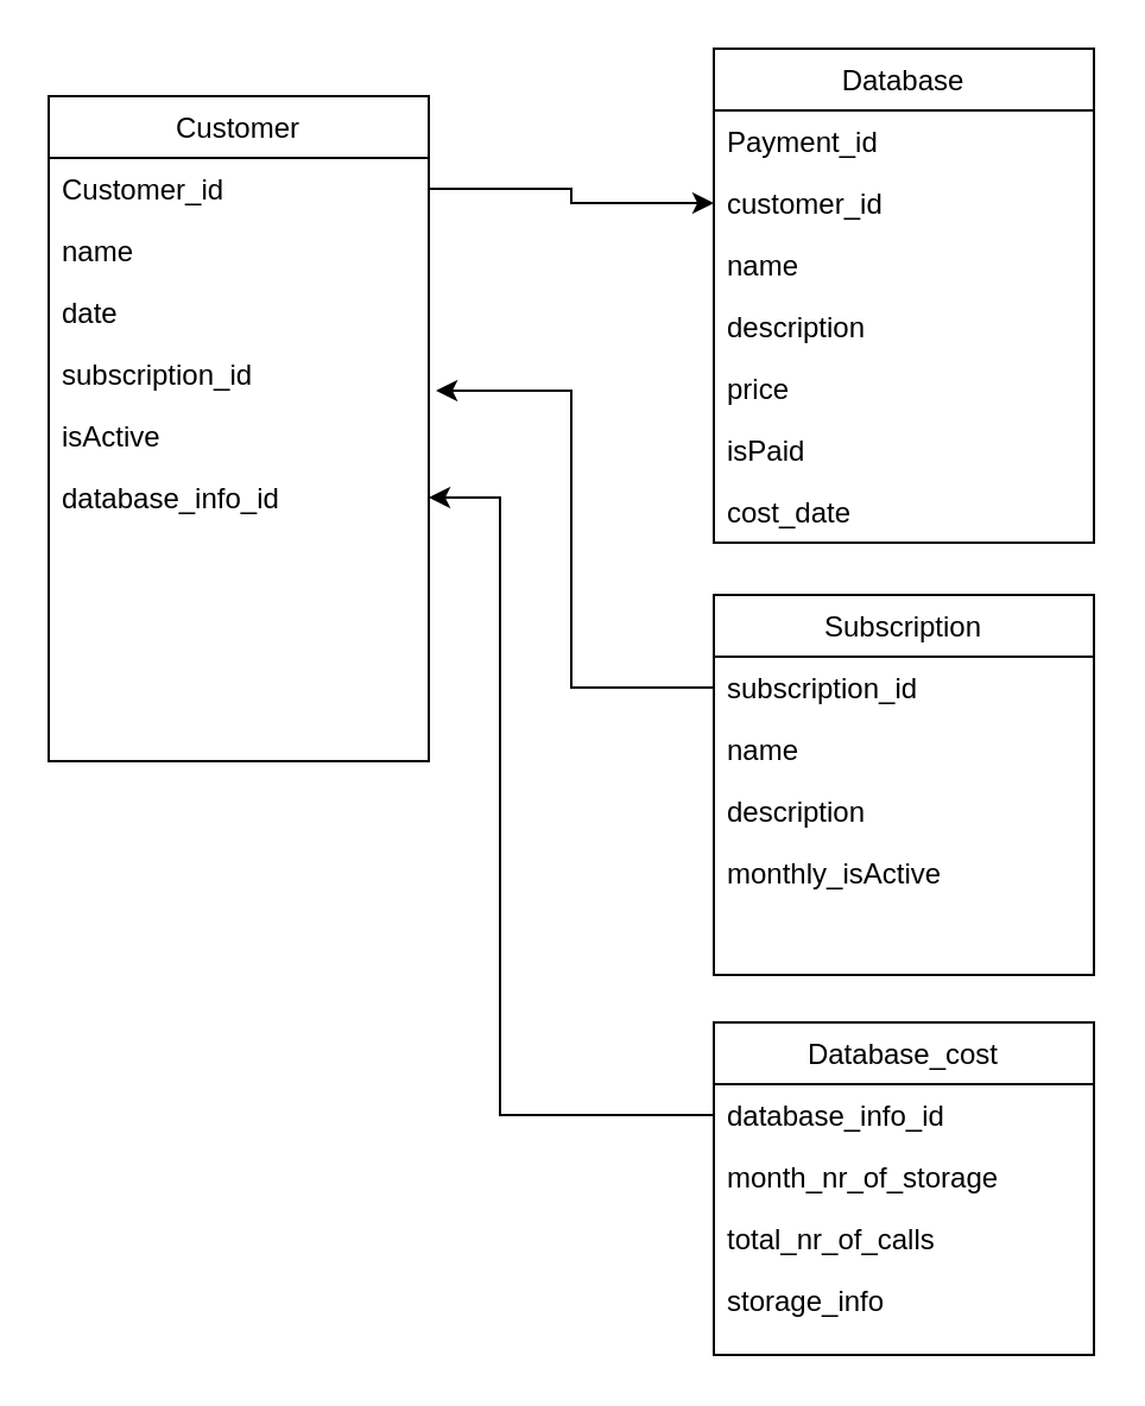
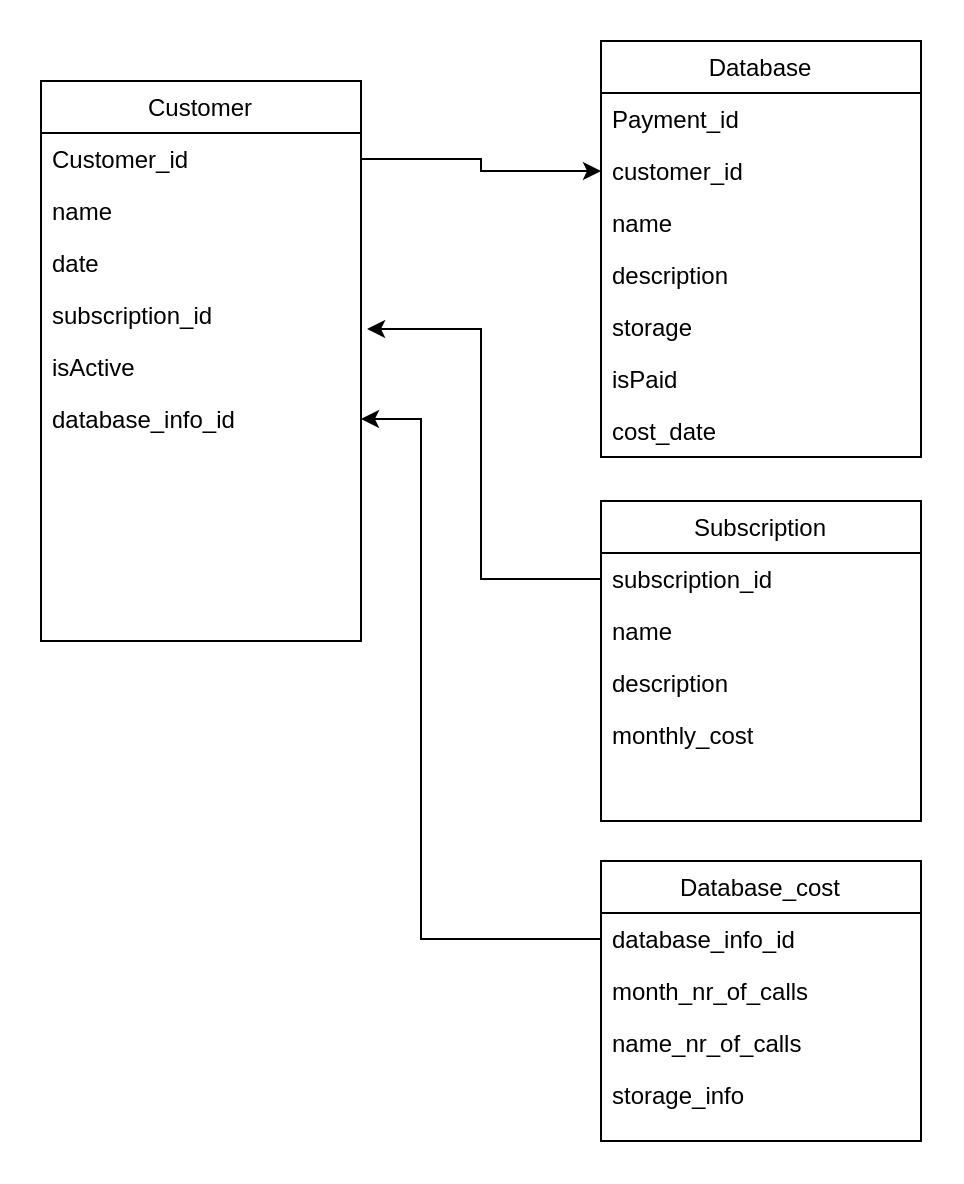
  <mxCell id="0" />
  <mxCell id="1" parent="0" />
  <mxCell id="2" value="Customer" style="swimlane;fontStyle=0;align=center;verticalAlign=top;childLayout=stackLayout;horizontal=1;startSize=26;horizontalStack=0;resizeParent=1;resizeLast=0;collapsible=1;marginBottom=0;rounded=0;shadow=0;strokeWidth=1;" vertex="1" parent="1"><mxGeometry x="20" y="40" width="160" height="280" as="geometry"><mxRectangle x="550" y="140" width="160" height="26" as="alternateBounds" /></mxGeometry></mxCell>
  <mxCell id="3" value="Customer_id" style="text;align=left;verticalAlign=top;spacingLeft=4;spacingRight=4;overflow=hidden;rotatable=0;points=[[0,0.5],[1,0.5]];portConstraint=eastwest;" vertex="1" parent="2"><mxGeometry y="26" width="160" height="26" as="geometry" /></mxCell>
  <mxCell id="4" value="name" style="text;align=left;verticalAlign=top;spacingLeft=4;spacingRight=4;overflow=hidden;rotatable=0;points=[[0,0.5],[1,0.5]];portConstraint=eastwest;rounded=0;shadow=0;html=0;" vertex="1" parent="2"><mxGeometry y="52" width="160" height="26" as="geometry" /></mxCell>
  <mxCell id="5" value="date" style="text;align=left;verticalAlign=top;spacingLeft=4;spacingRight=4;overflow=hidden;rotatable=0;points=[[0,0.5],[1,0.5]];portConstraint=eastwest;rounded=0;shadow=0;html=0;" vertex="1" parent="2"><mxGeometry y="78" width="160" height="26" as="geometry" /></mxCell>
  <mxCell id="6" value="subscription_id" style="text;align=left;verticalAlign=top;spacingLeft=4;spacingRight=4;overflow=hidden;rotatable=0;points=[[0,0.5],[1,0.5]];portConstraint=eastwest;rounded=0;shadow=0;html=0;" vertex="1" parent="2"><mxGeometry y="104" width="160" height="26" as="geometry" /></mxCell>
  <mxCell id="7" value="isActive" style="text;align=left;verticalAlign=top;spacingLeft=4;spacingRight=4;overflow=hidden;rotatable=0;points=[[0,0.5],[1,0.5]];portConstraint=eastwest;rounded=0;shadow=0;html=0;" vertex="1" parent="2"><mxGeometry y="130" width="160" height="26" as="geometry" /></mxCell>
  <mxCell id="8" value="database_info_id" style="text;align=left;verticalAlign=top;spacingLeft=4;spacingRight=4;overflow=hidden;rotatable=0;points=[[0,0.5],[1,0.5]];portConstraint=eastwest;rounded=0;shadow=0;html=0;" vertex="1" parent="2"><mxGeometry y="156" width="160" height="26" as="geometry" /></mxCell>
  <mxCell id="9" value="Subscription" style="swimlane;fontStyle=0;align=center;verticalAlign=top;childLayout=stackLayout;horizontal=1;startSize=26;horizontalStack=0;resizeParent=1;resizeLast=0;collapsible=1;marginBottom=0;rounded=0;shadow=0;strokeWidth=1;" vertex="1" parent="1"><mxGeometry x="300" y="250" width="160" height="160" as="geometry"><mxRectangle x="550" y="140" width="160" height="26" as="alternateBounds" /></mxGeometry></mxCell>
  <mxCell id="10" value="subscription_id" style="text;align=left;verticalAlign=top;spacingLeft=4;spacingRight=4;overflow=hidden;rotatable=0;points=[[0,0.5],[1,0.5]];portConstraint=eastwest;" vertex="1" parent="9"><mxGeometry y="26" width="160" height="26" as="geometry" /></mxCell>
  <mxCell id="11" value="name" style="text;align=left;verticalAlign=top;spacingLeft=4;spacingRight=4;overflow=hidden;rotatable=0;points=[[0,0.5],[1,0.5]];portConstraint=eastwest;rounded=0;shadow=0;html=0;" vertex="1" parent="9"><mxGeometry y="52" width="160" height="26" as="geometry" /></mxCell>
  <mxCell id="12" value="description" style="text;align=left;verticalAlign=top;spacingLeft=4;spacingRight=4;overflow=hidden;rotatable=0;points=[[0,0.5],[1,0.5]];portConstraint=eastwest;rounded=0;shadow=0;html=0;" vertex="1" parent="9"><mxGeometry y="78" width="160" height="26" as="geometry" /></mxCell>
- <mxCell id="13" value="monthly_isActive" style="text;align=left;verticalAlign=top;spacingLeft=4;spacingRight=4;overflow=hidden;rotatable=0;points=[[0,0.5],[1,0.5]];portConstraint=eastwest;rounded=0;shadow=0;html=0;" vertex="1" parent="9"><mxGeometry y="104" width="160" height="26" as="geometry" /></mxCell>
+ <mxCell id="13" value="monthly_cost" style="text;align=left;verticalAlign=top;spacingLeft=4;spacingRight=4;overflow=hidden;rotatable=0;points=[[0,0.5],[1,0.5]];portConstraint=eastwest;rounded=0;shadow=0;html=0;" vertex="1" parent="9"><mxGeometry y="104" width="160" height="26" as="geometry" /></mxCell>
  <mxCell id="14" value="Database_cost" style="swimlane;fontStyle=0;align=center;verticalAlign=top;childLayout=stackLayout;horizontal=1;startSize=26;horizontalStack=0;resizeParent=1;resizeLast=0;collapsible=1;marginBottom=0;rounded=0;shadow=0;strokeWidth=1;" vertex="1" parent="1"><mxGeometry x="300" y="430" width="160" height="140" as="geometry"><mxRectangle x="550" y="140" width="160" height="26" as="alternateBounds" /></mxGeometry></mxCell>
  <mxCell id="15" value="database_info_id" style="text;align=left;verticalAlign=top;spacingLeft=4;spacingRight=4;overflow=hidden;rotatable=0;points=[[0,0.5],[1,0.5]];portConstraint=eastwest;" vertex="1" parent="14"><mxGeometry y="26" width="160" height="26" as="geometry" /></mxCell>
- <mxCell id="16" value="month_nr_of_storage" style="text;align=left;verticalAlign=top;spacingLeft=4;spacingRight=4;overflow=hidden;rotatable=0;points=[[0,0.5],[1,0.5]];portConstraint=eastwest;rounded=0;shadow=0;html=0;" vertex="1" parent="14"><mxGeometry y="52" width="160" height="26" as="geometry" /></mxCell>
- <mxCell id="17" value="total_nr_of_calls" style="text;align=left;verticalAlign=top;spacingLeft=4;spacingRight=4;overflow=hidden;rotatable=0;points=[[0,0.5],[1,0.5]];portConstraint=eastwest;rounded=0;shadow=0;html=0;" vertex="1" parent="14"><mxGeometry y="78" width="160" height="26" as="geometry" /></mxCell>
+ <mxCell id="16" value="month_nr_of_calls" style="text;align=left;verticalAlign=top;spacingLeft=4;spacingRight=4;overflow=hidden;rotatable=0;points=[[0,0.5],[1,0.5]];portConstraint=eastwest;rounded=0;shadow=0;html=0;" vertex="1" parent="14"><mxGeometry y="52" width="160" height="26" as="geometry" /></mxCell>
+ <mxCell id="17" value="name_nr_of_calls" style="text;align=left;verticalAlign=top;spacingLeft=4;spacingRight=4;overflow=hidden;rotatable=0;points=[[0,0.5],[1,0.5]];portConstraint=eastwest;rounded=0;shadow=0;html=0;" vertex="1" parent="14"><mxGeometry y="78" width="160" height="26" as="geometry" /></mxCell>
  <mxCell id="18" value="storage_info" style="text;align=left;verticalAlign=top;spacingLeft=4;spacingRight=4;overflow=hidden;rotatable=0;points=[[0,0.5],[1,0.5]];portConstraint=eastwest;rounded=0;shadow=0;html=0;" vertex="1" parent="14"><mxGeometry y="104" width="160" height="26" as="geometry" /></mxCell>
  <mxCell id="19" style="edgeStyle=orthogonalEdgeStyle;rounded=0;orthogonalLoop=1;jettySize=auto;html=1;exitX=0;exitY=0.5;exitDx=0;exitDy=0;entryX=1.019;entryY=0.769;entryDx=0;entryDy=0;entryPerimeter=0;" edge="1" parent="1" source="10" target="6"><mxGeometry relative="1" as="geometry"><Array as="points"><mxPoint x="240" y="289" /><mxPoint x="240" y="164" /></Array></mxGeometry></mxCell>
  <mxCell id="20" style="edgeStyle=orthogonalEdgeStyle;rounded=0;orthogonalLoop=1;jettySize=auto;html=1;exitX=0;exitY=0.5;exitDx=0;exitDy=0;entryX=1;entryY=0.5;entryDx=0;entryDy=0;" edge="1" parent="1" source="15" target="8"><mxGeometry relative="1" as="geometry"><Array as="points"><mxPoint x="210" y="469" /><mxPoint x="210" y="209" /></Array></mxGeometry></mxCell>
  <mxCell id="21" value="Database" style="swimlane;fontStyle=0;align=center;verticalAlign=top;childLayout=stackLayout;horizontal=1;startSize=26;horizontalStack=0;resizeParent=1;resizeLast=0;collapsible=1;marginBottom=0;rounded=0;shadow=0;strokeWidth=1;" vertex="1" parent="1"><mxGeometry x="300" y="20" width="160" height="208" as="geometry"><mxRectangle x="550" y="140" width="160" height="26" as="alternateBounds" /></mxGeometry></mxCell>
  <mxCell id="22" value="Payment_id" style="text;align=left;verticalAlign=top;spacingLeft=4;spacingRight=4;overflow=hidden;rotatable=0;points=[[0,0.5],[1,0.5]];portConstraint=eastwest;" vertex="1" parent="21"><mxGeometry y="26" width="160" height="26" as="geometry" /></mxCell>
  <mxCell id="23" value="customer_id" style="text;align=left;verticalAlign=top;spacingLeft=4;spacingRight=4;overflow=hidden;rotatable=0;points=[[0,0.5],[1,0.5]];portConstraint=eastwest;rounded=0;shadow=0;html=0;" vertex="1" parent="21"><mxGeometry y="52" width="160" height="26" as="geometry" /></mxCell>
  <mxCell id="24" value="name" style="text;align=left;verticalAlign=top;spacingLeft=4;spacingRight=4;overflow=hidden;rotatable=0;points=[[0,0.5],[1,0.5]];portConstraint=eastwest;rounded=0;shadow=0;html=0;" vertex="1" parent="21"><mxGeometry y="78" width="160" height="26" as="geometry" /></mxCell>
  <mxCell id="25" value="description" style="text;align=left;verticalAlign=top;spacingLeft=4;spacingRight=4;overflow=hidden;rotatable=0;points=[[0,0.5],[1,0.5]];portConstraint=eastwest;rounded=0;shadow=0;html=0;" vertex="1" parent="21"><mxGeometry y="104" width="160" height="26" as="geometry" /></mxCell>
- <mxCell id="26" value="price" style="text;align=left;verticalAlign=top;spacingLeft=4;spacingRight=4;overflow=hidden;rotatable=0;points=[[0,0.5],[1,0.5]];portConstraint=eastwest;rounded=0;shadow=0;html=0;" vertex="1" parent="21"><mxGeometry y="130" width="160" height="26" as="geometry" /></mxCell>
+ <mxCell id="26" value="storage" style="text;align=left;verticalAlign=top;spacingLeft=4;spacingRight=4;overflow=hidden;rotatable=0;points=[[0,0.5],[1,0.5]];portConstraint=eastwest;rounded=0;shadow=0;html=0;" vertex="1" parent="21"><mxGeometry y="130" width="160" height="26" as="geometry" /></mxCell>
  <mxCell id="27" value="isPaid" style="text;align=left;verticalAlign=top;spacingLeft=4;spacingRight=4;overflow=hidden;rotatable=0;points=[[0,0.5],[1,0.5]];portConstraint=eastwest;rounded=0;shadow=0;html=0;" vertex="1" parent="21"><mxGeometry y="156" width="160" height="26" as="geometry" /></mxCell>
  <mxCell id="28" value="cost_date" style="text;align=left;verticalAlign=top;spacingLeft=4;spacingRight=4;overflow=hidden;rotatable=0;points=[[0,0.5],[1,0.5]];portConstraint=eastwest;rounded=0;shadow=0;html=0;" vertex="1" parent="21"><mxGeometry y="182" width="160" height="26" as="geometry" /></mxCell>
  <mxCell id="29" style="edgeStyle=orthogonalEdgeStyle;rounded=0;orthogonalLoop=1;jettySize=auto;html=1;exitX=1;exitY=0.5;exitDx=0;exitDy=0;entryX=0;entryY=0.5;entryDx=0;entryDy=0;" edge="1" parent="1" source="3" target="23"><mxGeometry relative="1" as="geometry" /></mxCell>
